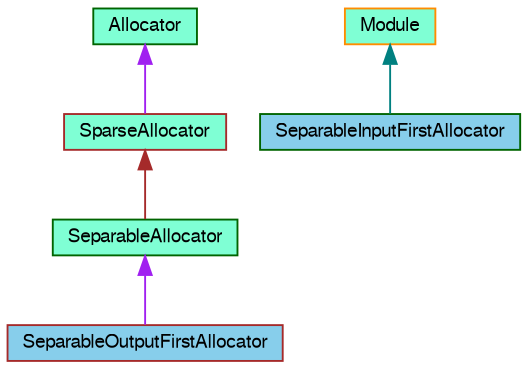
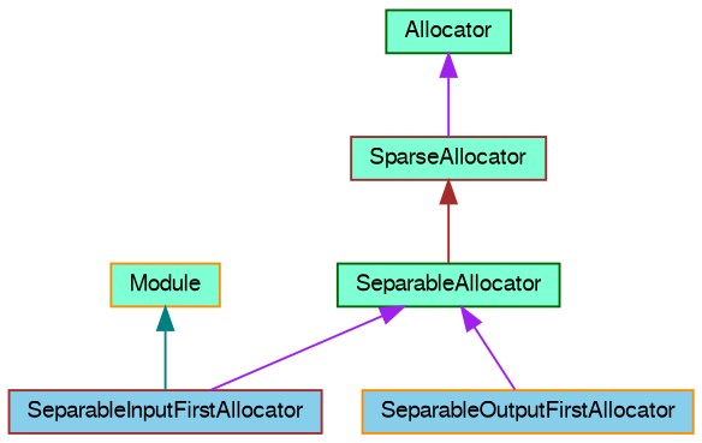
  digraph {
    node [color=darkgreen fillcolor=aquamarine fontname=FreeSans fontsize=10 shape=record style=filled]
    edge [color=purple dir=back fontname=FreeSans fontsize=10 labelfontname=FreeSans labelfontsize=10 style=solid]
    n1 [fontcolor=black height=0.2 label=SeparableAllocator width=0.4]
-   n2 [fillcolor=skyblue height=0.2 label=SeparableInputFirstAllocator width=0.4]
-   n3 [color=brown fillcolor=skyblue height=0.2 label=SeparableOutputFirstAllocator width=0.4]
+   n2 [color=brown fillcolor=skyblue height=0.2 label=SeparableInputFirstAllocator width=0.4]
+   n3 [color=darkorange fillcolor=skyblue height=0.2 label=SeparableOutputFirstAllocator width=0.4]
    n4 [color=brown height=0.2 label=SparseAllocator width=0.4]
    n5 [height=0.2 label=Allocator width=0.4]
    n6 [color=darkorange height=0.2 label=Module width=0.4]
+   n1 -> n2
    n1 -> n3
    n4 -> n1 [color=brown]
    n5 -> n4
    n6 -> n2 [color=teal]
  }
